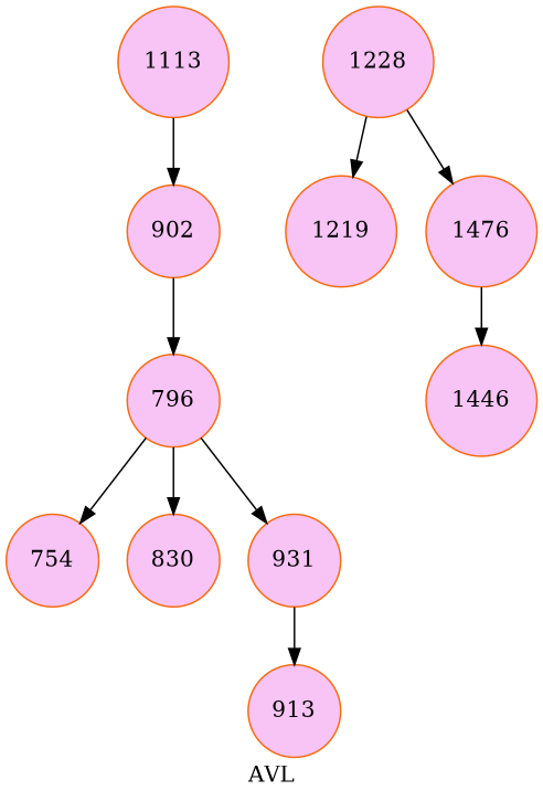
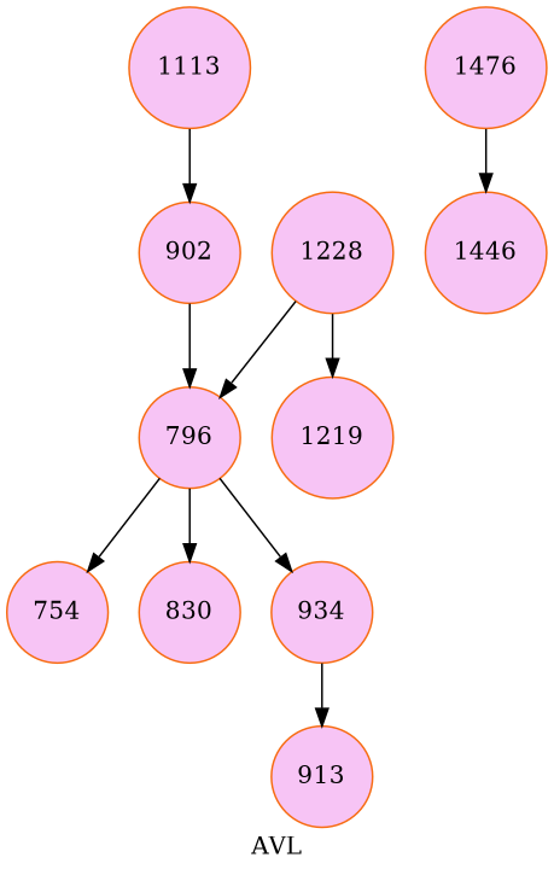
  digraph {
    label=AVL
    rankdir=TB
    node [color="#F76B11" fillcolor="#F7C4F5" shape=circle style=filled]
    796
    754
    830
-   931
+   931 [label=934]
    902
    n6 [label=913]
    1113
    1228
    1219
    1476
    1446
    796 -> 754
    796 -> 830
    796 -> 931
    931 -> n6
    902 -> 796
    1113 -> 902
    1228 -> 1219
-   1228 -> 1476
+   1228 -> 796
    1476 -> 1446
  }
